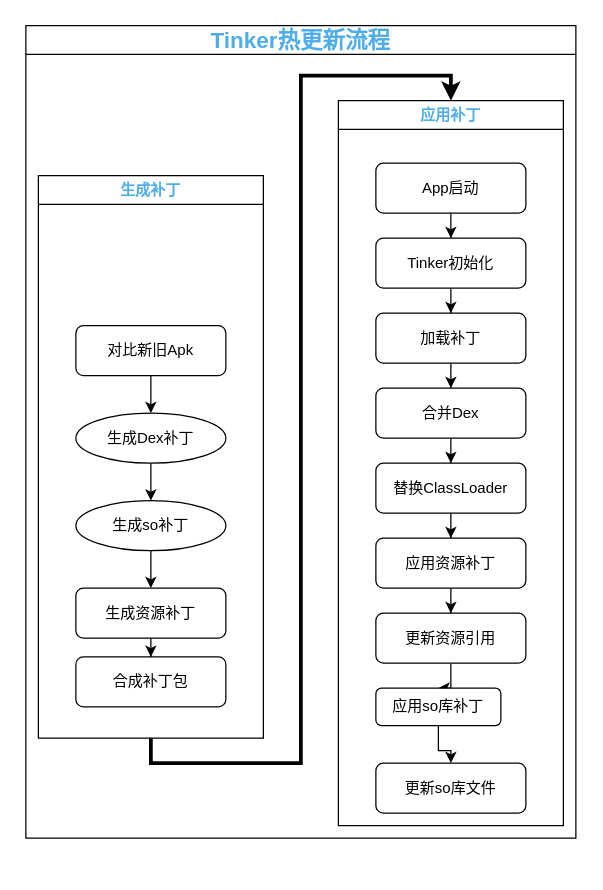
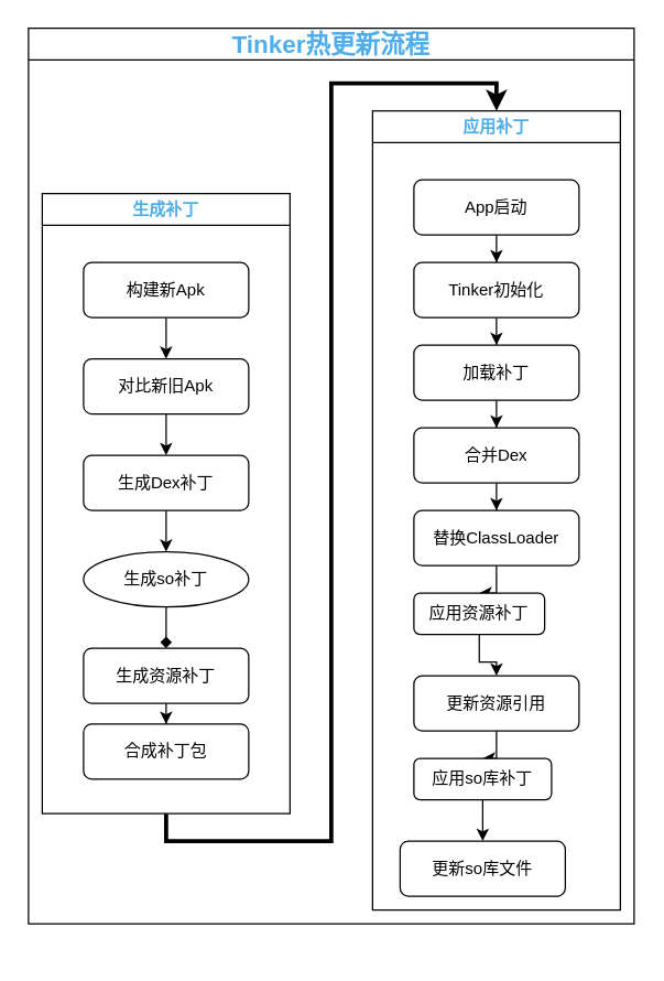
  <mxCell id="0" />
  <mxCell id="1" parent="0" />
  <mxCell id="2" value="" style="group" vertex="1" connectable="0" parent="1"><mxGeometry x="30" y="140" width="180" height="450" as="geometry" /></mxCell>
  <mxCell id="3" value="&lt;font color=&quot;#4fadea&quot;&gt;生成补丁&lt;/font&gt;" style="swimlane;whiteSpace=wrap;html=1;" vertex="1" parent="2"><mxGeometry width="180" height="450" as="geometry" /></mxCell>
+ <mxCell id="4" style="edgeStyle=orthogonalEdgeStyle;rounded=0;orthogonalLoop=1;jettySize=auto;html=1;" edge="1" parent="2" source="5" target="7"><mxGeometry relative="1" as="geometry" /></mxCell>
+ <mxCell id="5" value="构建新Apk" style="rounded=1;whiteSpace=wrap;html=1;" vertex="1" parent="2"><mxGeometry x="30" y="50" width="120" height="40" as="geometry" /></mxCell>
  <mxCell id="6" style="edgeStyle=orthogonalEdgeStyle;rounded=0;orthogonalLoop=1;jettySize=auto;html=1;" edge="1" parent="2" source="7" target="9"><mxGeometry relative="1" as="geometry" /></mxCell>
  <mxCell id="7" value="对比新旧Apk" style="rounded=1;whiteSpace=wrap;html=1;" vertex="1" parent="2"><mxGeometry x="30" y="120" width="120" height="40" as="geometry" /></mxCell>
  <mxCell id="8" style="edgeStyle=orthogonalEdgeStyle;rounded=0;orthogonalLoop=1;jettySize=auto;html=1;" edge="1" parent="2" source="9" target="11"><mxGeometry relative="1" as="geometry" /></mxCell>
- <mxCell id="9" value="生成Dex补丁" style="ellipse;whiteSpace=wrap;html=1;" vertex="1" parent="2"><mxGeometry x="30" y="190" width="120" height="40" as="geometry" /></mxCell>
- <mxCell id="10" style="edgeStyle=orthogonalEdgeStyle;rounded=0;orthogonalLoop=1;jettySize=auto;html=1;" edge="1" parent="2" source="11" target="13"><mxGeometry relative="1" as="geometry" /></mxCell>
+ <mxCell id="9" value="生成Dex补丁" style="rounded=1;whiteSpace=wrap;html=1;" vertex="1" parent="2"><mxGeometry x="30" y="190" width="120" height="40" as="geometry" /></mxCell>
+ <mxCell id="10" style="edgeStyle=orthogonalEdgeStyle;rounded=0;orthogonalLoop=1;jettySize=auto;html=1;endArrow=diamond;" edge="1" parent="2" source="11" target="13"><mxGeometry relative="1" as="geometry" /></mxCell>
  <mxCell id="11" value="生成so补丁" style="ellipse;whiteSpace=wrap;html=1;" vertex="1" parent="2"><mxGeometry x="30" y="260" width="120" height="40" as="geometry" /></mxCell>
  <mxCell id="12" style="edgeStyle=orthogonalEdgeStyle;rounded=0;orthogonalLoop=1;jettySize=auto;html=1;" edge="1" parent="2" source="13" target="14"><mxGeometry relative="1" as="geometry" /></mxCell>
  <mxCell id="13" value="生成资源补丁" style="rounded=1;whiteSpace=wrap;html=1;" vertex="1" parent="2"><mxGeometry x="30" y="330" width="120" height="40" as="geometry" /></mxCell>
  <mxCell id="14" value="合成补丁包" style="rounded=1;whiteSpace=wrap;html=1;" vertex="1" parent="2"><mxGeometry x="30" y="385" width="120" height="40" as="geometry" /></mxCell>
  <mxCell id="15" value="" style="group" vertex="1" connectable="0" parent="1"><mxGeometry x="270" width="190" height="610" as="geometry" y="80" /></mxCell>
  <mxCell id="16" value="&lt;font color=&quot;#4fadea&quot;&gt;应用补丁&lt;/font&gt;" style="swimlane;whiteSpace=wrap;html=1;" vertex="1" parent="15"><mxGeometry width="180" height="580" as="geometry" /></mxCell>
  <mxCell id="17" style="edgeStyle=orthogonalEdgeStyle;rounded=0;orthogonalLoop=1;jettySize=auto;html=1;" edge="1" parent="16" source="18" target="20"><mxGeometry relative="1" as="geometry" /></mxCell>
  <mxCell id="18" value="更新资源引用" style="rounded=1;whiteSpace=wrap;html=1;" vertex="1" parent="16"><mxGeometry x="30" y="410" width="120" height="40" as="geometry" /></mxCell>
  <mxCell id="19" style="edgeStyle=orthogonalEdgeStyle;rounded=0;orthogonalLoop=1;jettySize=auto;html=1;" edge="1" parent="16" source="20" target="21"><mxGeometry relative="1" as="geometry" /></mxCell>
  <mxCell id="20" value="应用so库补丁" style="rounded=1;whiteSpace=wrap;html=1;" vertex="1" parent="16"><mxGeometry x="30" y="470" width="100" height="30" as="geometry" /></mxCell>
- <mxCell id="21" value="更新so库文件" style="rounded=1;whiteSpace=wrap;html=1;" vertex="1" parent="16"><mxGeometry x="30" y="530" width="120" height="40" as="geometry" /></mxCell>
+ <mxCell id="21" value="更新so库文件" style="rounded=1;whiteSpace=wrap;html=1;" vertex="1" parent="16"><mxGeometry x="20" y="530" width="120" height="40" as="geometry" /></mxCell>
  <mxCell id="22" style="edgeStyle=orthogonalEdgeStyle;rounded=0;orthogonalLoop=1;jettySize=auto;html=1;" edge="1" parent="15" source="23" target="25"><mxGeometry relative="1" as="geometry" /></mxCell>
  <mxCell id="23" value="App启动" style="rounded=1;whiteSpace=wrap;html=1;" vertex="1" parent="15"><mxGeometry x="30" y="50" width="120" height="40" as="geometry" /></mxCell>
  <mxCell id="24" style="edgeStyle=orthogonalEdgeStyle;rounded=0;orthogonalLoop=1;jettySize=auto;html=1;" edge="1" parent="15" source="25" target="27"><mxGeometry relative="1" as="geometry" /></mxCell>
  <mxCell id="25" value="Tinker初始化" style="rounded=1;whiteSpace=wrap;html=1;" vertex="1" parent="15"><mxGeometry x="30" y="110" width="120" height="40" as="geometry" /></mxCell>
  <mxCell id="26" style="edgeStyle=orthogonalEdgeStyle;rounded=0;orthogonalLoop=1;jettySize=auto;html=1;" edge="1" parent="15" source="27" target="29"><mxGeometry relative="1" as="geometry" /></mxCell>
  <mxCell id="27" value="加载补丁" style="rounded=1;whiteSpace=wrap;html=1;" vertex="1" parent="15"><mxGeometry x="30" y="170" width="120" height="40" as="geometry" /></mxCell>
  <mxCell id="28" style="edgeStyle=orthogonalEdgeStyle;rounded=0;orthogonalLoop=1;jettySize=auto;html=1;" edge="1" parent="15" source="29" target="31"><mxGeometry relative="1" as="geometry" /></mxCell>
  <mxCell id="29" value="合并Dex" style="rounded=1;whiteSpace=wrap;html=1;" vertex="1" parent="15"><mxGeometry x="30" y="230" width="120" height="40" as="geometry" /></mxCell>
  <mxCell id="30" style="edgeStyle=orthogonalEdgeStyle;rounded=0;orthogonalLoop=1;jettySize=auto;html=1;" edge="1" parent="15" source="31" target="33"><mxGeometry relative="1" as="geometry" /></mxCell>
  <mxCell id="31" value="替换ClassLoader" style="rounded=1;whiteSpace=wrap;html=1;" vertex="1" parent="15"><mxGeometry x="30" y="290" width="120" height="40" as="geometry" /></mxCell>
  <mxCell id="32" style="edgeStyle=orthogonalEdgeStyle;rounded=0;orthogonalLoop=1;jettySize=auto;html=1;" edge="1" parent="15" source="33" target="18"><mxGeometry relative="1" as="geometry" /></mxCell>
- <mxCell id="33" value="应用资源补丁" style="rounded=1;whiteSpace=wrap;html=1;" vertex="1" parent="15"><mxGeometry x="30" y="350" width="120" height="40" as="geometry" /></mxCell>
+ <mxCell id="33" value="应用资源补丁" style="rounded=1;whiteSpace=wrap;html=1;" vertex="1" parent="15"><mxGeometry x="30" y="350" width="95" height="30" as="geometry" /></mxCell>
  <mxCell id="34" style="edgeStyle=orthogonalEdgeStyle;rounded=0;orthogonalLoop=1;jettySize=auto;html=1;entryX=0.5;entryY=0;entryDx=0;entryDy=0;exitX=0.5;exitY=1;exitDx=0;exitDy=0;strokeWidth=3;" edge="1" parent="1" source="3" target="16"><mxGeometry relative="1" as="geometry" /></mxCell>
  <mxCell id="35" value="&lt;span style=&quot;font-size: 18px;&quot;&gt;&lt;font color=&quot;#4fadea&quot;&gt;Tinker热更新流程&lt;/font&gt;&lt;/span&gt;" style="swimlane;whiteSpace=wrap;html=1;" vertex="1" parent="1"><mxGeometry x="20" y="20" width="440" height="650" as="geometry" /></mxCell>
